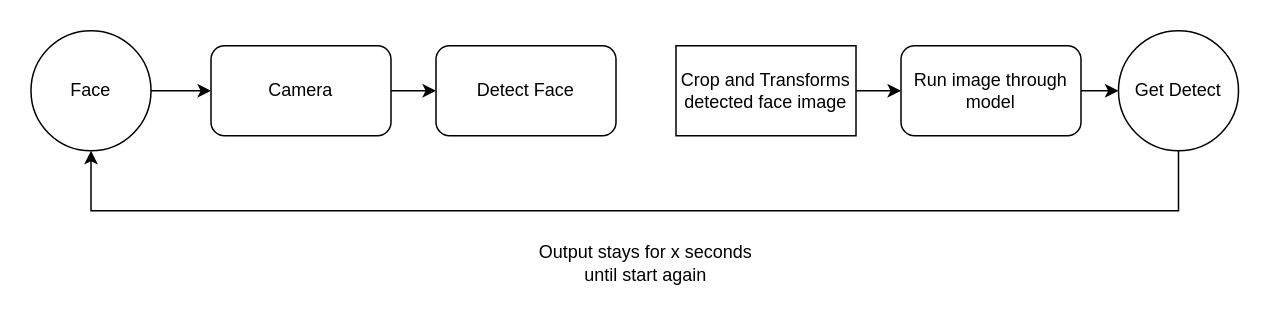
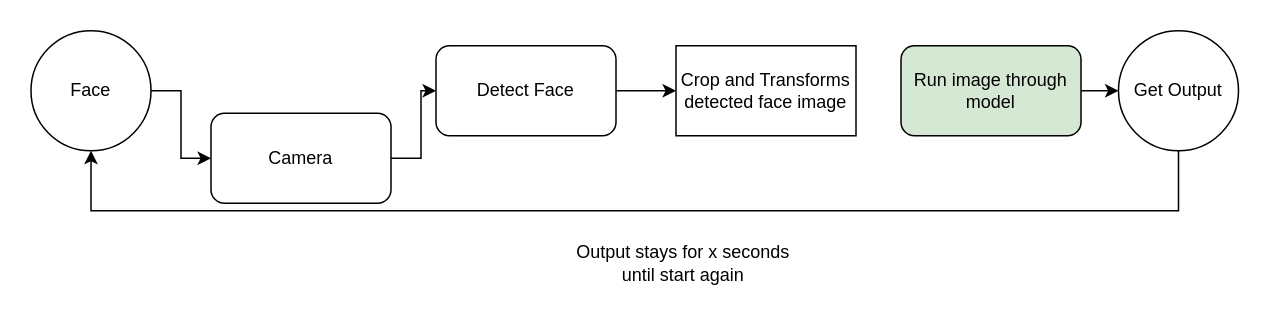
  <mxCell id="0" />
  <mxCell id="1" parent="0" />
  <mxCell id="2" style="edgeStyle=orthogonalEdgeStyle;rounded=0;orthogonalLoop=1;jettySize=auto;html=1;exitX=1;exitY=0.5;exitDx=0;exitDy=0;entryX=0;entryY=0.5;entryDx=0;entryDy=0;" edge="1" parent="1" source="3" target="5"><mxGeometry relative="1" as="geometry" /></mxCell>
- <mxCell id="3" value="Camera" style="rounded=1;whiteSpace=wrap;html=1;" vertex="1" parent="1"><mxGeometry x="140" y="30" width="120" height="60" as="geometry" /></mxCell>
+ <mxCell id="3" value="Camera" style="rounded=1;whiteSpace=wrap;html=1;" vertex="1" parent="1"><mxGeometry x="140" y="75" width="120" height="60" as="geometry" /></mxCell>
+ <mxCell id="4" style="edgeStyle=orthogonalEdgeStyle;rounded=0;orthogonalLoop=1;jettySize=auto;html=1;exitX=1;exitY=0.5;exitDx=0;exitDy=0;entryX=0;entryY=0.5;entryDx=0;entryDy=0;" edge="1" parent="1" source="5" target="7"><mxGeometry relative="1" as="geometry" /></mxCell>
  <mxCell id="5" value="Detect Face" style="rounded=1;whiteSpace=wrap;html=1;" vertex="1" parent="1"><mxGeometry x="290" y="30" width="120" height="60" as="geometry" /></mxCell>
- <mxCell id="6" style="edgeStyle=orthogonalEdgeStyle;rounded=0;orthogonalLoop=1;jettySize=auto;html=1;exitX=1;exitY=0.5;exitDx=0;exitDy=0;entryX=0;entryY=0.5;entryDx=0;entryDy=0;" edge="1" parent="1" source="7" target="9"><mxGeometry relative="1" as="geometry" /></mxCell>
  <mxCell id="7" value="Crop and Transforms&lt;div&gt;detected face image&lt;/div&gt;" style="whiteSpace=wrap;html=1;rounded=0;" vertex="1" parent="1"><mxGeometry x="450" y="30" width="120" height="60" as="geometry" /></mxCell>
  <mxCell id="8" style="edgeStyle=orthogonalEdgeStyle;rounded=0;orthogonalLoop=1;jettySize=auto;html=1;exitX=1;exitY=0.5;exitDx=0;exitDy=0;entryX=0;entryY=0.5;entryDx=0;entryDy=0;" edge="1" parent="1" source="9" target="13"><mxGeometry relative="1" as="geometry" /></mxCell>
- <mxCell id="9" value="Run image through model" style="rounded=1;whiteSpace=wrap;html=1;" vertex="1" parent="1"><mxGeometry x="600" y="30" width="120" height="60" as="geometry" /></mxCell>
+ <mxCell id="9" value="Run image through model" style="rounded=1;whiteSpace=wrap;html=1;fillColor=#d5e8d4;" vertex="1" parent="1"><mxGeometry x="600" y="30" width="120" height="60" as="geometry" /></mxCell>
  <mxCell id="10" style="edgeStyle=orthogonalEdgeStyle;rounded=0;orthogonalLoop=1;jettySize=auto;html=1;exitX=1;exitY=0.5;exitDx=0;exitDy=0;entryX=0;entryY=0.5;entryDx=0;entryDy=0;" edge="1" parent="1" source="11" target="3"><mxGeometry relative="1" as="geometry" /></mxCell>
  <mxCell id="11" value="Face" style="ellipse;whiteSpace=wrap;html=1;aspect=fixed;" vertex="1" parent="1"><mxGeometry x="20" y="20" width="80" height="80" as="geometry" /></mxCell>
  <mxCell id="12" style="edgeStyle=orthogonalEdgeStyle;rounded=0;orthogonalLoop=1;jettySize=auto;html=1;exitX=0.5;exitY=1;exitDx=0;exitDy=0;entryX=0.5;entryY=1;entryDx=0;entryDy=0;" edge="1" parent="1" source="13" target="11"><mxGeometry relative="1" as="geometry"><Array as="points"><mxPoint x="785" y="140" /><mxPoint x="60" y="140" /></Array></mxGeometry></mxCell>
- <mxCell id="13" value="Get Detect" style="ellipse;whiteSpace=wrap;html=1;aspect=fixed;" vertex="1" parent="1"><mxGeometry x="745" y="20" width="80" height="80" as="geometry" /></mxCell>
- <mxCell id="14" value="Output stays for x seconds until start again" style="text;html=1;align=center;verticalAlign=middle;whiteSpace=wrap;rounded=0;" vertex="1" parent="1"><mxGeometry x="350" y="160" width="160" height="30" as="geometry" /></mxCell>
+ <mxCell id="13" value="Get Output" style="ellipse;whiteSpace=wrap;html=1;aspect=fixed;" vertex="1" parent="1"><mxGeometry x="745" y="20" width="80" height="80" as="geometry" /></mxCell>
+ <mxCell id="14" value="Output stays for x seconds until start again" style="text;html=1;align=center;verticalAlign=middle;whiteSpace=wrap;rounded=0;" vertex="1" parent="1"><mxGeometry x="375" y="160" width="160" height="30" as="geometry" /></mxCell>
